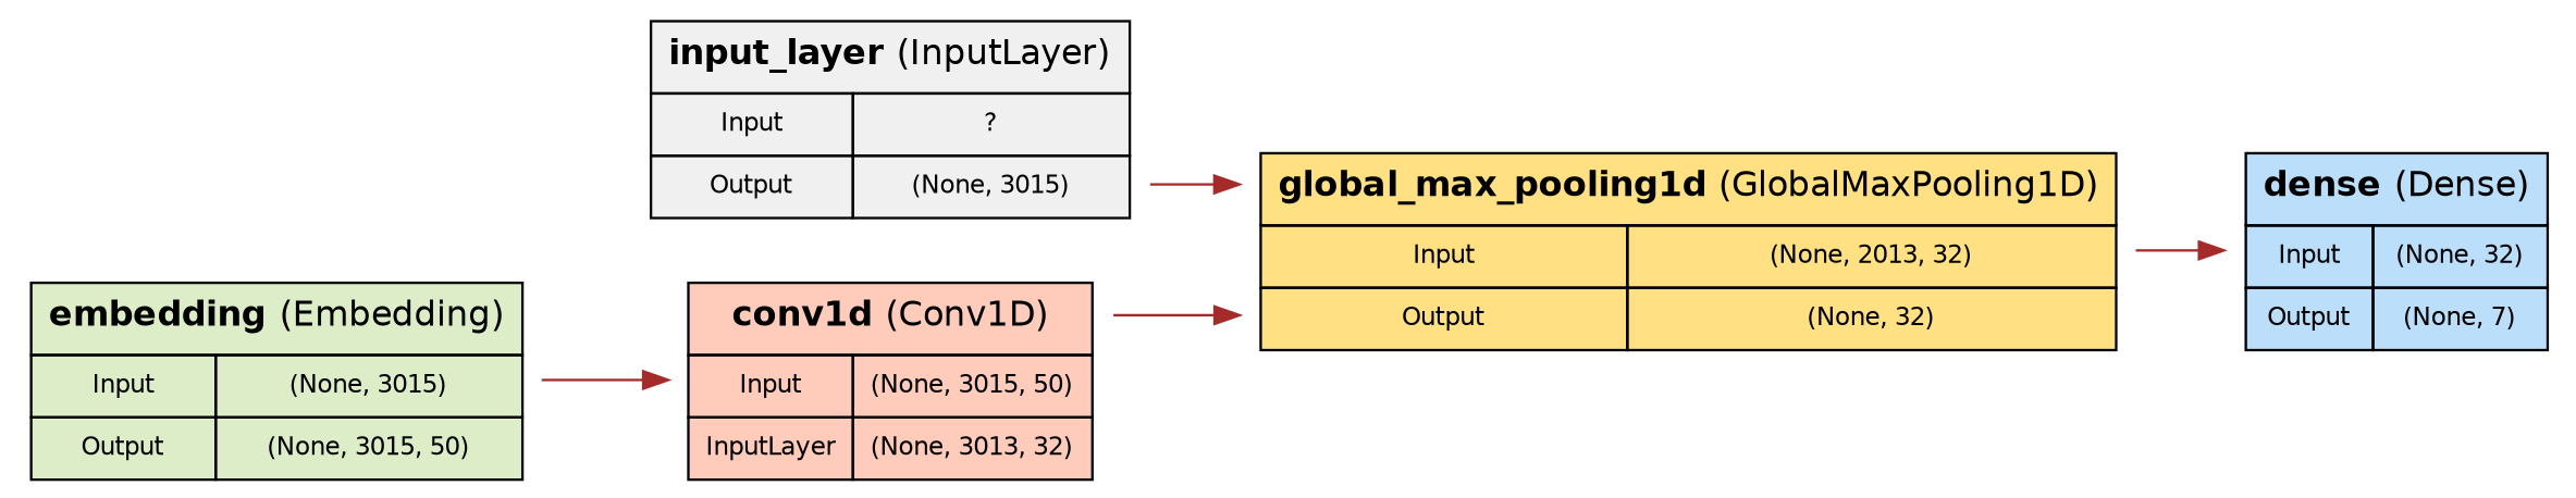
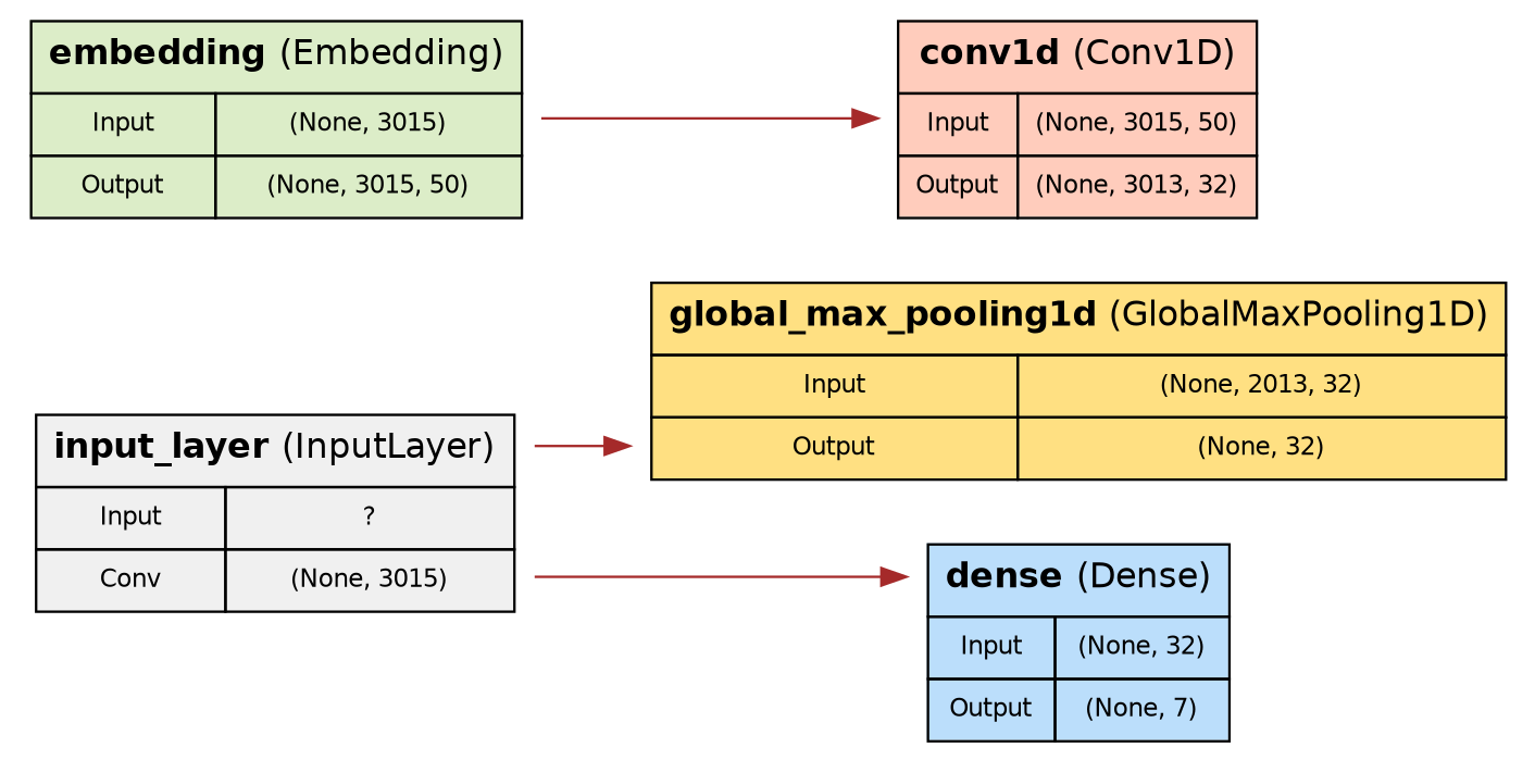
  digraph {
    concentrate=true
    rankdir=LR
    splines=ortho
    node [fontname=Helvetica shape=plaintext]
    edge [color=brown]
-   n1 [label=<<TABLE BORDER="0" CELLBORDER="1" CELLSPACING="0" CELLPADDING="6" BGCOLOR="#f0f0f0">   <TR><TD COLSPAN="2"><B>input_layer</B> (InputLayer)</TD></TR>   <TR><TD><FONT POINT-SIZE="10">Input</FONT></TD><TD><FONT POINT-SIZE="10">?</FONT></TD></TR>   <TR><TD><FONT POINT-SIZE="10">Output</FONT></TD><TD><FONT POINT-SIZE="10">(None, 3015)</FONT></TD></TR> </TABLE>>]
+   n1 [label=<<TABLE BORDER="0" CELLBORDER="1" CELLSPACING="0" CELLPADDING="6" BGCOLOR="#f0f0f0">   <TR><TD COLSPAN="2"><B>input_layer</B> (InputLayer)</TD></TR>   <TR><TD><FONT POINT-SIZE="10">Input</FONT></TD><TD><FONT POINT-SIZE="10">?</FONT></TD></TR>   <TR><TD><FONT POINT-SIZE="10">Conv</FONT></TD><TD><FONT POINT-SIZE="10">(None, 3015)</FONT></TD></TR> </TABLE>>]
    n2 [label=<<TABLE BORDER="0" CELLBORDER="1" CELLSPACING="0" CELLPADDING="6" BGCOLOR="#ffe082">   <TR><TD COLSPAN="2"><B>global_max_pooling1d</B> (GlobalMaxPooling1D)</TD></TR>   <TR><TD><FONT POINT-SIZE="10">Input</FONT></TD><TD><FONT POINT-SIZE="10">(None, 2013, 32)</FONT></TD></TR>   <TR><TD><FONT POINT-SIZE="10">Output</FONT></TD><TD><FONT POINT-SIZE="10">(None, 32)</FONT></TD></TR> </TABLE>>]
    n3 [label=<<TABLE BORDER="0" CELLBORDER="1" CELLSPACING="0" CELLPADDING="6" BGCOLOR="#dcedc8">   <TR><TD COLSPAN="2"><B>embedding</B> (Embedding)</TD></TR>   <TR><TD><FONT POINT-SIZE="10">Input</FONT></TD><TD><FONT POINT-SIZE="10">(None, 3015)</FONT></TD></TR>   <TR><TD><FONT POINT-SIZE="10">Output</FONT></TD><TD><FONT POINT-SIZE="10">(None, 3015, 50)</FONT></TD></TR> </TABLE>>]
-   n4 [label=<<TABLE BORDER="0" CELLBORDER="1" CELLSPACING="0" CELLPADDING="6" BGCOLOR="#ffccbc">   <TR><TD COLSPAN="2"><B>conv1d</B> (Conv1D)</TD></TR>   <TR><TD><FONT POINT-SIZE="10">Input</FONT></TD><TD><FONT POINT-SIZE="10">(None, 3015, 50)</FONT></TD></TR>   <TR><TD><FONT POINT-SIZE="10">InputLayer</FONT></TD><TD><FONT POINT-SIZE="10">(None, 3013, 32)</FONT></TD></TR> </TABLE>>]
+   n4 [label=<<TABLE BORDER="0" CELLBORDER="1" CELLSPACING="0" CELLPADDING="6" BGCOLOR="#ffccbc">   <TR><TD COLSPAN="2"><B>conv1d</B> (Conv1D)</TD></TR>   <TR><TD><FONT POINT-SIZE="10">Input</FONT></TD><TD><FONT POINT-SIZE="10">(None, 3015, 50)</FONT></TD></TR>   <TR><TD><FONT POINT-SIZE="10">Output</FONT></TD><TD><FONT POINT-SIZE="10">(None, 3013, 32)</FONT></TD></TR> </TABLE>>]
    n5 [label=<<TABLE BORDER="0" CELLBORDER="1" CELLSPACING="0" CELLPADDING="6" BGCOLOR="#bbdefb">   <TR><TD COLSPAN="2"><B>dense</B> (Dense)</TD></TR>   <TR><TD><FONT POINT-SIZE="10">Input</FONT></TD><TD><FONT POINT-SIZE="10">(None, 32)</FONT></TD></TR>   <TR><TD><FONT POINT-SIZE="10">Output</FONT></TD><TD><FONT POINT-SIZE="10">(None, 7)</FONT></TD></TR> </TABLE>>]
    n1 -> n2
-   n2 -> n5
+   n1 -> n5
    n3 -> n4
-   n4 -> n2
  }
